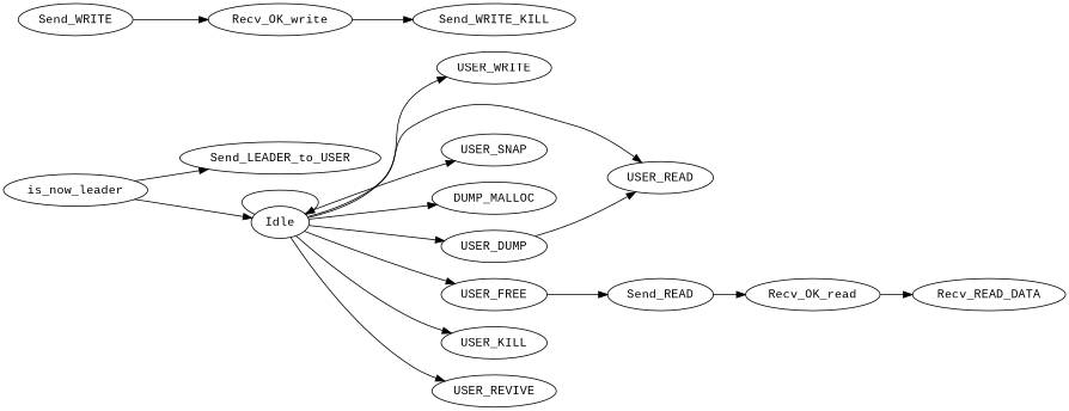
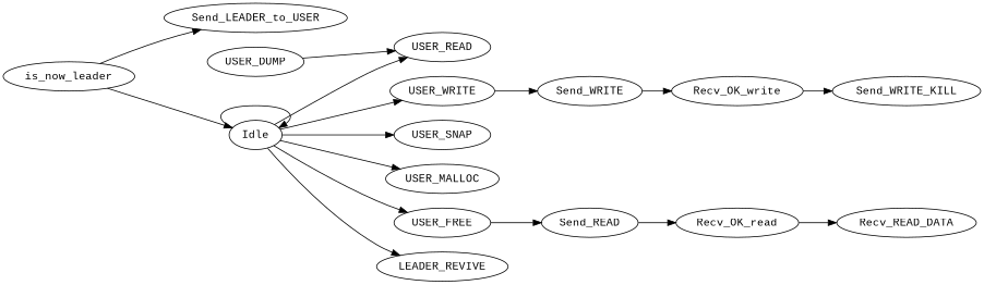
  digraph {
    fontname="Liberation Mono"
    rankdir=LR
    node [fontname="Liberation Mono"]
    edge [fontname="Liberation Mono"]
    is_now_leader
    Send_LEADER_to_USER
    Idle
    USER_WRITE
    USER_READ
    USER_SNAP
-   USER_MALLOC [label=DUMP_MALLOC]
+   USER_MALLOC
    USER_FREE
    USER_DUMP
-   USER_KILL
-   USER_REVIVE
+   USER_REVIVE [label=LEADER_REVIVE]
    Send_WRITE
    Send_READ
    Recv_OK_write
    Recv_OK_read
    n16 [label=Send_WRITE_KILL]
    Recv_READ_DATA
    is_now_leader -> Send_LEADER_to_USER
    is_now_leader -> Idle
    Idle -> Idle
    Idle -> USER_WRITE
    Idle -> USER_READ
    Idle -> USER_SNAP
    Idle -> USER_MALLOC
    Idle -> USER_FREE
-   Idle -> USER_DUMP
-   Idle -> USER_KILL
    Idle -> USER_REVIVE
+   USER_WRITE -> Send_WRITE
    USER_FREE -> Send_READ
    USER_DUMP -> USER_READ
    Send_WRITE -> Recv_OK_write
    Send_READ -> Recv_OK_read
    Recv_OK_write -> n16
    Recv_OK_read -> Recv_READ_DATA
  }
